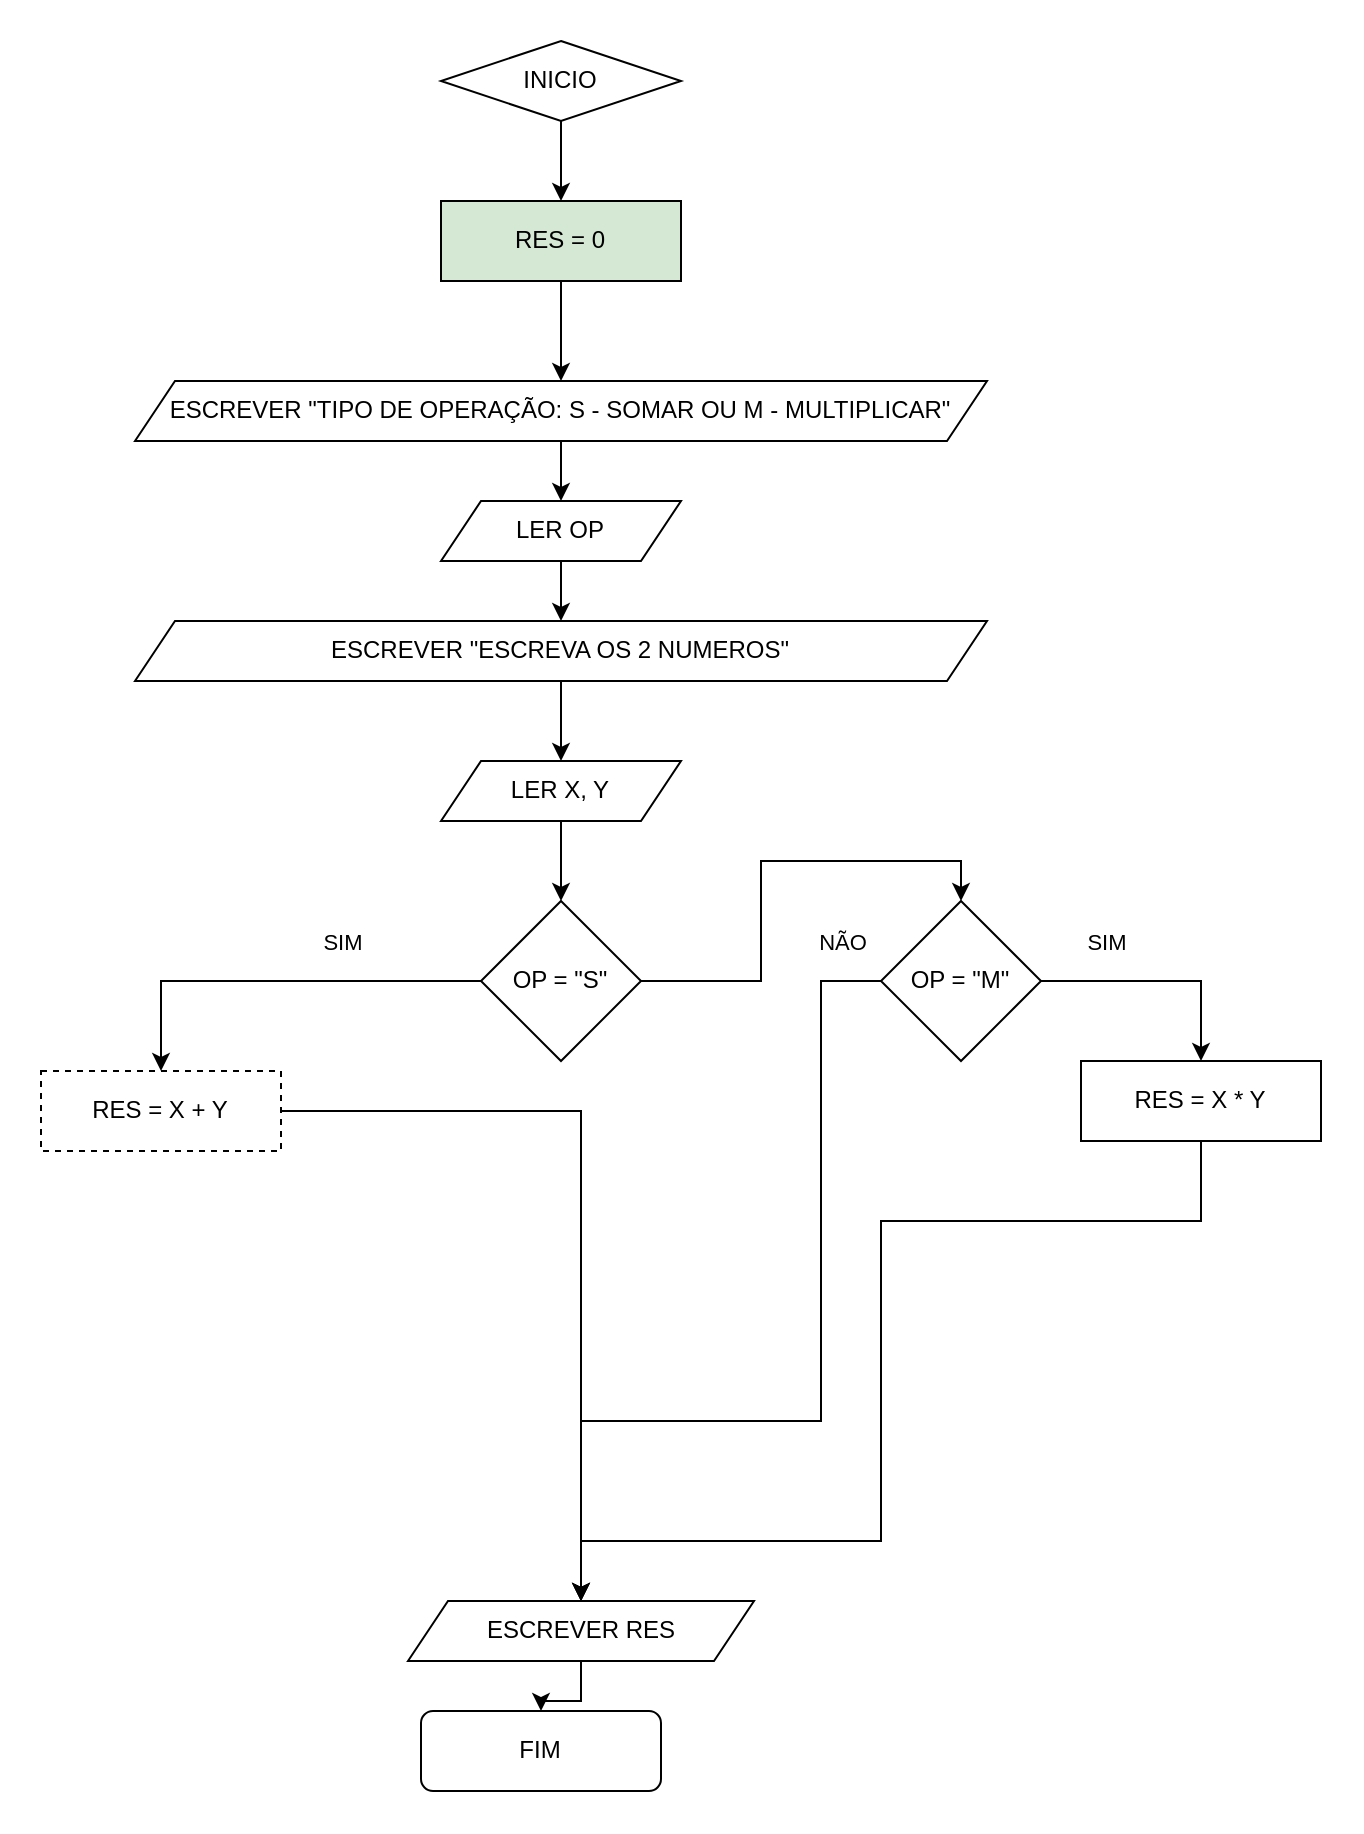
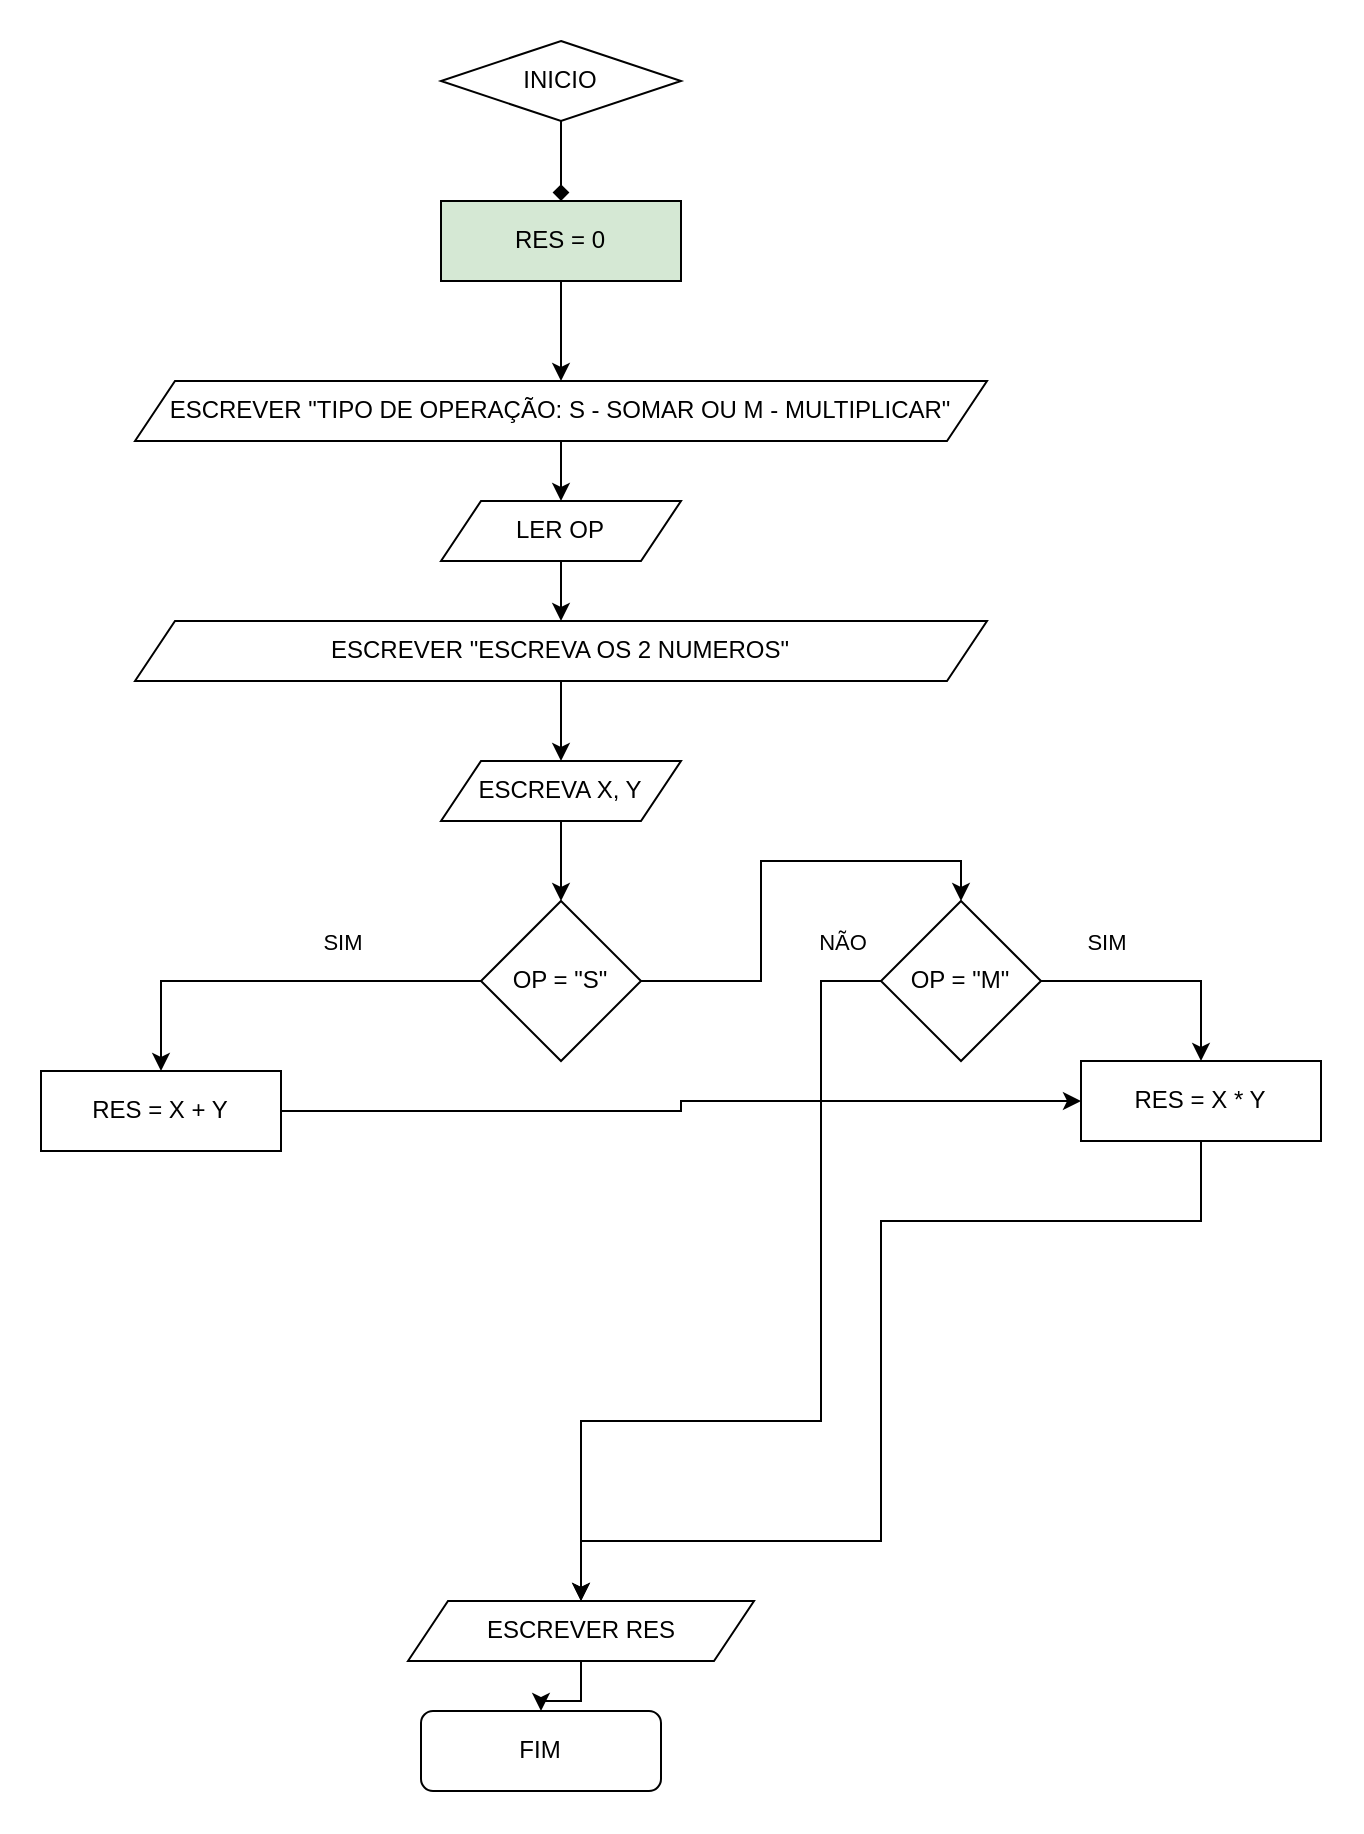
  <mxCell id="0" />
  <mxCell id="1" parent="0" />
- <mxCell id="2" style="edgeStyle=orthogonalEdgeStyle;rounded=0;orthogonalLoop=1;jettySize=auto;html=1;entryX=0.5;entryY=0;entryDx=0;entryDy=0;" edge="1" parent="1" source="3" target="6"><mxGeometry relative="1" as="geometry" /></mxCell>
+ <mxCell id="2" style="edgeStyle=orthogonalEdgeStyle;rounded=0;orthogonalLoop=1;jettySize=auto;html=1;entryX=0.5;entryY=0;entryDx=0;entryDy=0;endArrow=diamond;" edge="1" parent="1" source="3" target="6"><mxGeometry relative="1" as="geometry" /></mxCell>
  <mxCell id="3" value="INICIO" style="rhombus;whiteSpace=wrap;html=1;" vertex="1" parent="1"><mxGeometry x="220" y="20" width="120" height="40" as="geometry" /></mxCell>
  <mxCell id="4" value="FIM" style="rounded=1;whiteSpace=wrap;html=1;" vertex="1" parent="1"><mxGeometry x="210" y="855" width="120" height="40" as="geometry" /></mxCell>
  <mxCell id="5" style="edgeStyle=orthogonalEdgeStyle;rounded=0;orthogonalLoop=1;jettySize=auto;html=1;entryX=0.5;entryY=0;entryDx=0;entryDy=0;" edge="1" parent="1" source="6" target="8"><mxGeometry relative="1" as="geometry" /></mxCell>
  <mxCell id="6" value="RES = 0" style="rounded=0;whiteSpace=wrap;html=1;fillColor=#d5e8d4;" vertex="1" parent="1"><mxGeometry x="220" y="100" width="120" height="40" as="geometry" /></mxCell>
  <mxCell id="7" style="edgeStyle=orthogonalEdgeStyle;rounded=0;orthogonalLoop=1;jettySize=auto;html=1;entryX=0.5;entryY=0;entryDx=0;entryDy=0;" edge="1" parent="1" source="8" target="10"><mxGeometry relative="1" as="geometry" /></mxCell>
  <mxCell id="8" value="ESCREVER &quot;TIPO DE OPERAÇÃO: S - SOMAR OU M - MULTIPLICAR&quot;" style="shape=parallelogram;perimeter=parallelogramPerimeter;whiteSpace=wrap;html=1;fixedSize=1;" vertex="1" parent="1"><mxGeometry x="67" y="190" width="426" height="30" as="geometry" /></mxCell>
  <mxCell id="9" style="edgeStyle=orthogonalEdgeStyle;rounded=0;orthogonalLoop=1;jettySize=auto;html=1;" edge="1" parent="1" source="10" target="12"><mxGeometry relative="1" as="geometry" /></mxCell>
  <mxCell id="10" value="LER OP" style="shape=parallelogram;perimeter=parallelogramPerimeter;whiteSpace=wrap;html=1;fixedSize=1;" vertex="1" parent="1"><mxGeometry x="220" y="250" width="120" height="30" as="geometry" /></mxCell>
  <mxCell id="11" style="edgeStyle=orthogonalEdgeStyle;rounded=0;orthogonalLoop=1;jettySize=auto;html=1;entryX=0.5;entryY=0;entryDx=0;entryDy=0;" edge="1" parent="1" source="12" target="18"><mxGeometry relative="1" as="geometry" /></mxCell>
  <mxCell id="12" value="ESCREVER &quot;ESCREVA OS 2 NUMEROS&quot;" style="shape=parallelogram;perimeter=parallelogramPerimeter;whiteSpace=wrap;html=1;fixedSize=1;" vertex="1" parent="1"><mxGeometry x="67" y="310" width="426" height="30" as="geometry" /></mxCell>
  <mxCell id="13" style="edgeStyle=orthogonalEdgeStyle;rounded=0;orthogonalLoop=1;jettySize=auto;html=1;exitX=0;exitY=0.5;exitDx=0;exitDy=0;entryX=0.5;entryY=0;entryDx=0;entryDy=0;" edge="1" parent="1" source="16" target="20"><mxGeometry relative="1" as="geometry"><mxPoint x="80" y="540" as="targetPoint" /></mxGeometry></mxCell>
  <mxCell id="14" value="SIM" style="edgeLabel;html=1;align=center;verticalAlign=middle;resizable=0;points=[];" vertex="1" connectable="0" parent="13"><mxGeometry x="-0.337" y="-1" relative="1" as="geometry"><mxPoint x="-2" y="-19" as="offset" /></mxGeometry></mxCell>
  <mxCell id="15" style="edgeStyle=orthogonalEdgeStyle;rounded=0;orthogonalLoop=1;jettySize=auto;html=1;entryX=0.5;entryY=0;entryDx=0;entryDy=0;" edge="1" parent="1" source="16" target="27"><mxGeometry relative="1" as="geometry" /></mxCell>
  <mxCell id="16" value="OP = &quot;S&quot;" style="rhombus;whiteSpace=wrap;html=1;" vertex="1" parent="1"><mxGeometry x="240" y="450" width="80" height="80" as="geometry" /></mxCell>
  <mxCell id="17" style="edgeStyle=orthogonalEdgeStyle;rounded=0;orthogonalLoop=1;jettySize=auto;html=1;entryX=0.5;entryY=0;entryDx=0;entryDy=0;" edge="1" parent="1" source="18" target="16"><mxGeometry relative="1" as="geometry" /></mxCell>
- <mxCell id="18" value="LER X, Y" style="shape=parallelogram;perimeter=parallelogramPerimeter;whiteSpace=wrap;html=1;fixedSize=1;" vertex="1" parent="1"><mxGeometry x="220" y="380" width="120" height="30" as="geometry" /></mxCell>
- <mxCell id="19" style="edgeStyle=orthogonalEdgeStyle;rounded=0;orthogonalLoop=1;jettySize=auto;html=1;entryX=0.5;entryY=0;entryDx=0;entryDy=0;" edge="1" parent="1" source="20" target="22"><mxGeometry relative="1" as="geometry" /></mxCell>
- <mxCell id="20" value="RES = X + Y" style="rounded=0;whiteSpace=wrap;html=1;dashed=1;" vertex="1" parent="1"><mxGeometry x="20" y="535" width="120" height="40" as="geometry" /></mxCell>
+ <mxCell id="18" value="ESCREVA X, Y" style="shape=parallelogram;perimeter=parallelogramPerimeter;whiteSpace=wrap;html=1;fixedSize=1;" vertex="1" parent="1"><mxGeometry x="220" y="380" width="120" height="30" as="geometry" /></mxCell>
+ <mxCell id="19" style="edgeStyle=orthogonalEdgeStyle;rounded=0;orthogonalLoop=1;jettySize=auto;html=1;" edge="1" parent="1" source="20" target="29"><mxGeometry relative="1" as="geometry" /></mxCell>
+ <mxCell id="20" value="RES = X + Y" style="rounded=0;whiteSpace=wrap;html=1;" vertex="1" parent="1"><mxGeometry x="20" y="535" width="120" height="40" as="geometry" /></mxCell>
  <mxCell id="21" style="edgeStyle=orthogonalEdgeStyle;rounded=0;orthogonalLoop=1;jettySize=auto;html=1;entryX=0.5;entryY=0;entryDx=0;entryDy=0;" edge="1" parent="1" source="22" target="4"><mxGeometry relative="1" as="geometry" /></mxCell>
  <mxCell id="22" value="ESCREVER RES" style="shape=parallelogram;perimeter=parallelogramPerimeter;whiteSpace=wrap;html=1;fixedSize=1;" vertex="1" parent="1"><mxGeometry x="203.5" y="800" width="173" height="30" as="geometry" /></mxCell>
  <mxCell id="23" style="edgeStyle=orthogonalEdgeStyle;rounded=0;orthogonalLoop=1;jettySize=auto;html=1;entryX=0.5;entryY=0;entryDx=0;entryDy=0;" edge="1" parent="1" source="27" target="29"><mxGeometry relative="1" as="geometry" /></mxCell>
  <mxCell id="24" value="SIM" style="edgeLabel;html=1;align=center;verticalAlign=middle;resizable=0;points=[];" vertex="1" connectable="0" parent="23"><mxGeometry x="-0.527" y="1" relative="1" as="geometry"><mxPoint x="4" y="-19" as="offset" /></mxGeometry></mxCell>
  <mxCell id="25" style="edgeStyle=orthogonalEdgeStyle;rounded=0;orthogonalLoop=1;jettySize=auto;html=1;entryX=0.5;entryY=0;entryDx=0;entryDy=0;" edge="1" parent="1" source="27" target="22"><mxGeometry relative="1" as="geometry"><mxPoint x="420" y="740" as="targetPoint" /><Array as="points"><mxPoint x="410" y="490" /><mxPoint x="410" y="710" /><mxPoint x="290" y="710" /></Array></mxGeometry></mxCell>
  <mxCell id="26" value="NÃO" style="edgeLabel;html=1;align=center;verticalAlign=middle;resizable=0;points=[];" vertex="1" connectable="0" parent="25"><mxGeometry x="-0.928" y="-1" relative="1" as="geometry"><mxPoint x="-3" y="-19" as="offset" /></mxGeometry></mxCell>
  <mxCell id="27" value="OP = &quot;M&quot;" style="rhombus;whiteSpace=wrap;html=1;" vertex="1" parent="1"><mxGeometry x="440" y="450" width="80" height="80" as="geometry" /></mxCell>
  <mxCell id="28" style="edgeStyle=orthogonalEdgeStyle;rounded=0;orthogonalLoop=1;jettySize=auto;html=1;entryX=0.5;entryY=0;entryDx=0;entryDy=0;" edge="1" parent="1" source="29" target="22"><mxGeometry relative="1" as="geometry"><mxPoint x="450" y="770" as="targetPoint" /><Array as="points"><mxPoint x="600" y="610" /><mxPoint x="440" y="610" /><mxPoint x="440" y="770" /><mxPoint x="290" y="770" /></Array></mxGeometry></mxCell>
  <mxCell id="29" value="RES = X * Y" style="rounded=0;whiteSpace=wrap;html=1;" vertex="1" parent="1"><mxGeometry x="540" y="530" width="120" height="40" as="geometry" /></mxCell>
